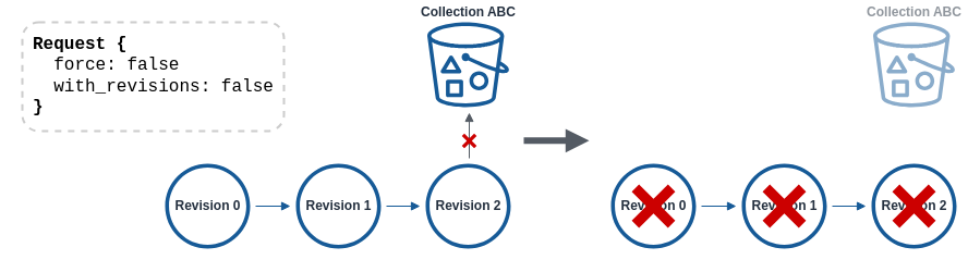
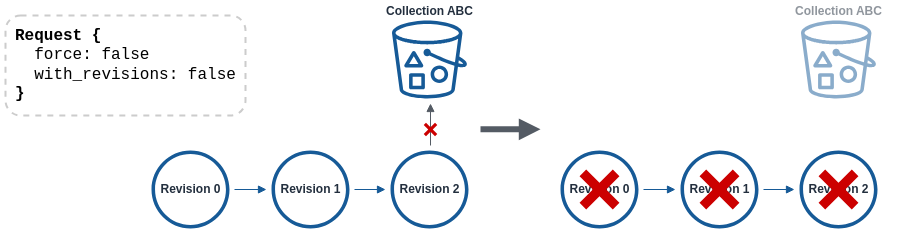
  <mxCell id="0" />
  <mxCell id="1" parent="0" />
  <mxCell id="2" value="Revision 0" style="sketch=0;outlineConnect=0;fontColor=#232F3E;gradientColor=none;fillColor=#165a97;strokeColor=none;dashed=0;verticalLabelPosition=middle;verticalAlign=middle;align=center;html=1;fontSize=12;fontStyle=1;aspect=fixed;pointerEvents=1;shape=mxgraph.aws4.object;labelPosition=center;" parent="1" vertex="1"><mxGeometry x="151" y="150" width="78" height="78" as="geometry" /></mxCell>
  <mxCell id="3" value="Revision 1" style="sketch=0;outlineConnect=0;fontColor=#232F3E;gradientColor=none;fillColor=#165a97;strokeColor=none;dashed=0;verticalLabelPosition=middle;verticalAlign=middle;align=center;html=1;fontSize=12;fontStyle=1;aspect=fixed;pointerEvents=1;shape=mxgraph.aws4.object;labelPosition=center;" parent="1" vertex="1"><mxGeometry x="271" y="150" width="78" height="78" as="geometry" /></mxCell>
  <mxCell id="4" value="&lt;div&gt;Revision 2&lt;/div&gt;" style="sketch=0;outlineConnect=0;fontColor=#232F3E;gradientColor=none;fillColor=#165a97;strokeColor=none;dashed=0;verticalLabelPosition=middle;verticalAlign=middle;align=center;html=1;fontSize=12;fontStyle=1;aspect=fixed;pointerEvents=1;shape=mxgraph.aws4.object;labelPosition=center;" parent="1" vertex="1"><mxGeometry x="390" y="150" width="78" height="78" as="geometry" /></mxCell>
  <mxCell id="5" value="" style="edgeStyle=orthogonalEdgeStyle;html=1;endArrow=block;elbow=vertical;startArrow=none;endFill=1;strokeColor=#165A97;rounded=0;targetPerimeterSpacing=5;sourcePerimeterSpacing=5;" parent="1" source="3" target="4" edge="1"><mxGeometry width="100" relative="1" as="geometry"><mxPoint x="308" y="188.9" as="sourcePoint" /><mxPoint x="408" y="188.9" as="targetPoint" /></mxGeometry></mxCell>
  <mxCell id="6" value="" style="edgeStyle=orthogonalEdgeStyle;html=1;endArrow=block;elbow=vertical;startArrow=none;endFill=1;strokeColor=#165A97;rounded=0;targetPerimeterSpacing=5;sourcePerimeterSpacing=5;" parent="1" source="2" target="3" edge="1"><mxGeometry width="100" relative="1" as="geometry"><mxPoint x="158" y="188.9" as="sourcePoint" /><mxPoint x="230" y="188.9" as="targetPoint" /></mxGeometry></mxCell>
  <mxCell id="7" value="Collection ABC" style="sketch=0;outlineConnect=0;fontColor=#232F3E;gradientColor=none;fillColor=#165A97;strokeColor=none;dashed=0;verticalLabelPosition=top;verticalAlign=bottom;align=center;html=1;fontSize=12;fontStyle=1;aspect=fixed;pointerEvents=1;shape=mxgraph.aws4.bucket_with_objects;labelPosition=center;" parent="1" vertex="1"><mxGeometry x="391.5" y="20" width="75" height="78" as="geometry" /></mxCell>
  <mxCell id="8" value="" style="edgeStyle=orthogonalEdgeStyle;html=1;endArrow=block;elbow=vertical;startArrow=none;endFill=1;strokeColor=#545B64;rounded=0;targetPerimeterSpacing=5;sourcePerimeterSpacing=5;" parent="1" edge="1"><mxGeometry width="100" relative="1" as="geometry"><mxPoint x="430" y="145.001" as="sourcePoint" /><mxPoint x="430" y="103" as="targetPoint" /></mxGeometry></mxCell>
  <mxCell id="9" value="" style="shape=cross;whiteSpace=wrap;html=1;fillColor=#CC0000;rotation=45;sketch=0;shadow=0;strokeColor=none;" parent="1" vertex="1"><mxGeometry x="422" y="121" width="16" height="16" as="geometry" /></mxCell>
  <mxCell id="10" value="" style="edgeStyle=orthogonalEdgeStyle;html=1;endArrow=block;elbow=vertical;startArrow=none;endFill=1;strokeColor=#545B64;rounded=0;strokeWidth=6;sourcePerimeterSpacing=5;targetPerimeterSpacing=5;" parent="1" edge="1"><mxGeometry width="100" relative="1" as="geometry"><mxPoint x="480" y="128.8" as="sourcePoint" /><mxPoint x="540" y="128.8" as="targetPoint" /></mxGeometry></mxCell>
  <mxCell id="11" value="Revision 0" style="sketch=0;outlineConnect=0;fontColor=#232F3E;gradientColor=none;fillColor=#165a97;strokeColor=none;dashed=0;verticalLabelPosition=middle;verticalAlign=middle;align=center;html=1;fontSize=12;fontStyle=1;aspect=fixed;pointerEvents=1;shape=mxgraph.aws4.object;labelPosition=center;" parent="1" vertex="1"><mxGeometry x="560" y="150" width="78" height="78" as="geometry" /></mxCell>
  <mxCell id="12" value="Revision 1" style="sketch=0;outlineConnect=0;fontColor=#232F3E;gradientColor=none;fillColor=#165a97;strokeColor=none;dashed=0;verticalLabelPosition=middle;verticalAlign=middle;align=center;html=1;fontSize=12;fontStyle=1;aspect=fixed;pointerEvents=1;shape=mxgraph.aws4.object;labelPosition=center;" parent="1" vertex="1"><mxGeometry x="680" y="150" width="78" height="78" as="geometry" /></mxCell>
  <mxCell id="13" value="&lt;div&gt;Revision 2&lt;/div&gt;" style="sketch=0;outlineConnect=0;fontColor=#232F3E;gradientColor=none;fillColor=#165a97;strokeColor=none;dashed=0;verticalLabelPosition=middle;verticalAlign=middle;align=center;html=1;fontSize=12;fontStyle=1;aspect=fixed;pointerEvents=1;shape=mxgraph.aws4.object;labelPosition=center;" parent="1" vertex="1"><mxGeometry x="799" y="150" width="78" height="78" as="geometry" /></mxCell>
  <mxCell id="14" value="" style="edgeStyle=orthogonalEdgeStyle;html=1;endArrow=block;elbow=vertical;startArrow=none;endFill=1;strokeColor=#165A97;rounded=0;targetPerimeterSpacing=5;sourcePerimeterSpacing=5;" parent="1" source="12" target="13" edge="1"><mxGeometry width="100" relative="1" as="geometry"><mxPoint x="717" y="188.9" as="sourcePoint" /><mxPoint x="817" y="188.9" as="targetPoint" /></mxGeometry></mxCell>
  <mxCell id="15" value="" style="edgeStyle=orthogonalEdgeStyle;html=1;endArrow=block;elbow=vertical;startArrow=none;endFill=1;strokeColor=#165A97;rounded=0;targetPerimeterSpacing=5;sourcePerimeterSpacing=5;" parent="1" source="11" target="12" edge="1"><mxGeometry width="100" relative="1" as="geometry"><mxPoint x="567" y="188.9" as="sourcePoint" /><mxPoint x="639" y="188.9" as="targetPoint" /></mxGeometry></mxCell>
  <mxCell id="16" value="Collection ABC" style="sketch=0;outlineConnect=0;fontColor=#232F3E;gradientColor=none;fillColor=#165A97;strokeColor=none;dashed=0;verticalLabelPosition=top;verticalAlign=bottom;align=center;html=1;fontSize=12;fontStyle=1;aspect=fixed;pointerEvents=1;shape=mxgraph.aws4.bucket_with_objects;labelPosition=center;opacity=50;textOpacity=50;" parent="1" vertex="1"><mxGeometry x="800.5" y="20" width="75" height="78" as="geometry" /></mxCell>
  <mxCell id="17" value="" style="shape=cross;whiteSpace=wrap;html=1;fillColor=#CC0000;rotation=45;sketch=0;shadow=0;strokeColor=none;" parent="1" vertex="1"><mxGeometry x="575.5" y="165.5" width="47" height="47" as="geometry" /></mxCell>
  <mxCell id="18" value="" style="shape=cross;whiteSpace=wrap;html=1;fillColor=#CC0000;rotation=45;sketch=0;shadow=0;strokeColor=none;" parent="1" vertex="1"><mxGeometry x="695.5" y="165.5" width="47" height="47" as="geometry" /></mxCell>
  <mxCell id="19" value="" style="shape=cross;whiteSpace=wrap;html=1;fillColor=#CC0000;rotation=45;sketch=0;shadow=0;strokeColor=none;" parent="1" vertex="1"><mxGeometry x="814.5" y="165.5" width="47" height="47" as="geometry" /></mxCell>
- <mxCell id="20" value="&lt;div style=&quot;font-size: 16px;&quot; align=&quot;left&quot;&gt;&lt;div style=&quot;font-size: 16px;&quot;&gt;&lt;b style=&quot;font-size: 16px;&quot;&gt;&lt;font data-font-src=&quot;https://fonts.googleapis.com/css?family=+Roboto+Mono&quot; style=&quot;font-size: 16px;&quot;&gt;Request {&lt;/font&gt;&lt;/b&gt;&lt;/div&gt;&lt;/div&gt;&lt;div style=&quot;font-size: 16px;&quot; align=&quot;left&quot;&gt;&lt;div style=&quot;font-size: 16px;&quot;&gt;&lt;b style=&quot;font-size: 16px;&quot;&gt;&lt;font data-font-src=&quot;https://fonts.googleapis.com/css?family=+Roboto+Mono&quot; style=&quot;font-size: 16px;&quot;&gt;&amp;nbsp; &lt;/font&gt;&lt;/b&gt;&lt;font data-font-src=&quot;https://fonts.googleapis.com/css?family=+Roboto+Mono&quot; style=&quot;font-size: 16px;&quot;&gt;force: false&lt;/font&gt;&lt;/div&gt;&lt;div style=&quot;font-size: 16px;&quot;&gt;&lt;font data-font-src=&quot;https://fonts.googleapis.com/css?family=+Roboto+Mono&quot; style=&quot;font-size: 16px;&quot;&gt;&amp;nbsp; with_revisions: false&lt;br style=&quot;font-size: 16px;&quot;&gt;&lt;/font&gt;&lt;/div&gt;&lt;div style=&quot;font-size: 16px;&quot;&gt;&lt;b style=&quot;font-size: 16px;&quot;&gt;&lt;font data-font-src=&quot;https://fonts.googleapis.com/css?family=+Roboto+Mono&quot; style=&quot;font-size: 16px;&quot;&gt;}&lt;/font&gt;&lt;/b&gt;&lt;/div&gt;&lt;/div&gt;" style="text;html=1;strokeColor=#CCCCCC;fillColor=none;align=left;verticalAlign=middle;whiteSpace=wrap;rounded=1;fontFamily=Liberation Mono;fontSource=https%3A%2F%2Ffonts.googleapis.com%2Fcss%3Ffamily%3D%2BRoboto%2BMono;dashed=1;spacing=10;fontSize=16;strokeWidth=2;" parent="1" vertex="1"><mxGeometry x="20" y="20" width="240" height="100" as="geometry" /></mxCell>
+ <mxCell id="20" value="&lt;div style=&quot;font-size: 16px;&quot; align=&quot;left&quot;&gt;&lt;div style=&quot;font-size: 16px;&quot;&gt;&lt;b style=&quot;font-size: 16px;&quot;&gt;&lt;font data-font-src=&quot;https://fonts.googleapis.com/css?family=+Roboto+Mono&quot; style=&quot;font-size: 16px;&quot;&gt;Request {&lt;/font&gt;&lt;/b&gt;&lt;/div&gt;&lt;/div&gt;&lt;div style=&quot;font-size: 16px;&quot; align=&quot;left&quot;&gt;&lt;div style=&quot;font-size: 16px;&quot;&gt;&lt;b style=&quot;font-size: 16px;&quot;&gt;&lt;font data-font-src=&quot;https://fonts.googleapis.com/css?family=+Roboto+Mono&quot; style=&quot;font-size: 16px;&quot;&gt;&amp;nbsp; &lt;/font&gt;&lt;/b&gt;&lt;font data-font-src=&quot;https://fonts.googleapis.com/css?family=+Roboto+Mono&quot; style=&quot;font-size: 16px;&quot;&gt;force: false&lt;/font&gt;&lt;/div&gt;&lt;div style=&quot;font-size: 16px;&quot;&gt;&lt;font data-font-src=&quot;https://fonts.googleapis.com/css?family=+Roboto+Mono&quot; style=&quot;font-size: 16px;&quot;&gt;&amp;nbsp; with_revisions: false&lt;br style=&quot;font-size: 16px;&quot;&gt;&lt;/font&gt;&lt;/div&gt;&lt;div style=&quot;font-size: 16px;&quot;&gt;&lt;b style=&quot;font-size: 16px;&quot;&gt;&lt;font data-font-src=&quot;https://fonts.googleapis.com/css?family=+Roboto+Mono&quot; style=&quot;font-size: 16px;&quot;&gt;}&lt;/font&gt;&lt;/b&gt;&lt;/div&gt;&lt;/div&gt;" style="text;html=1;strokeColor=#CCCCCC;fillColor=none;align=left;verticalAlign=middle;whiteSpace=wrap;rounded=1;fontFamily=Liberation Mono;fontSource=https%3A%2F%2Ffonts.googleapis.com%2Fcss%3Ffamily%3D%2BRoboto%2BMono;dashed=1;spacing=10;fontSize=16;strokeWidth=2;" parent="1" vertex="1"><mxGeometry x="5" y="15" width="240" height="100" as="geometry" /></mxCell>
